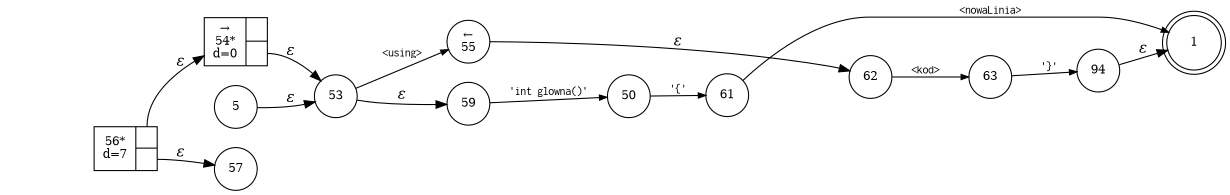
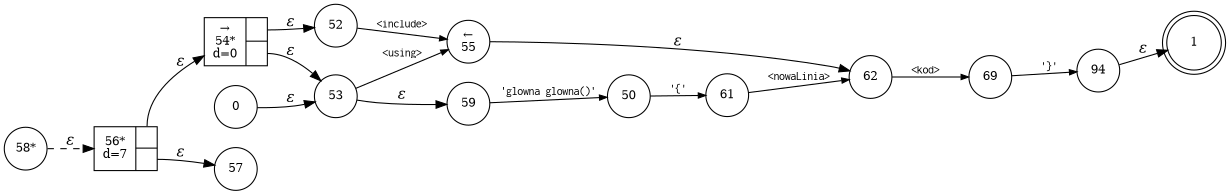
  digraph {
    rankdir=LR
    node [fixedsize=true fontsize=11 shape=circle peripheries=1]
    edge [fontname="Times-Italic"]
    n1 [label=1 shape=doublecircle width=.6 peripheries=""]
-   n2 [label=5 width=.55]
+   n2 [label=0 width=.55]
    n3 [label=53 width=.55]
    n4 [fixedsize=false label="{56*\nd=7|{<p0>|<p1>}}" shape=record]
    n5 [fixedsize=false label="{&rarr;\n54*\nd=0|{<p0>|<p1>}}" shape=record]
    n6 [label=57 width=.55]
    n7 [label=94 width=.55]
+   n8 [label=52 width=.55]
    n9 [label="&larr;\n55" width=.55]
    n10 [label=62 width=.55]
    n11 [label=59 width=.55]
+   n12 [label="58*" width=.55]
    n13 [label=50 width=.55]
    n14 [label=61 width=.55]
-   n15 [label=63 width=.55]
+   n15 [label=69 width=.55]
    n2 -> n3 [label="&epsilon;"]
    n3 -> n9 [arrowhead=normal arrowsize=.7 fontname=Courier fontsize=11 label="<using>"]
    n3 -> n11 [label="&epsilon;"]
    n4 -> n5 [label="&epsilon;" tailport=p0]
    n4 -> n6 [label="&epsilon;" tailport=p1]
    n5 -> n3 [label="&epsilon;" tailport=p1]
+   n5 -> n8 [label="&epsilon;" tailport=p0]
    n7 -> n1 [label="&epsilon;"]
+   n8 -> n9 [arrowhead=normal arrowsize=.7 fontname=Courier fontsize=11 label="<include>"]
    n9 -> n10 [label="&epsilon;"]
    n10 -> n15 [arrowhead=normal arrowsize=.7 fontname=Courier fontsize=11 label="<kod>"]
-   n11 -> n13 [arrowhead=normal arrowsize=.7 fontname=Courier fontsize=11 label="'int glowna()'"]
+   n11 -> n13 [arrowhead=normal arrowsize=.7 fontname=Courier fontsize=11 label="'glowna glowna()'"]
+   n12 -> n4 [label="&epsilon;" style=dashed]
    n13 -> n14 [arrowhead=normal arrowsize=.7 fontname=Courier fontsize=11 label="'{'"]
-   n14 -> n1 [arrowhead=normal arrowsize=.7 fontname=Courier fontsize=11 label="<nowaLinia>"]
+   n14 -> n10 [arrowhead=normal arrowsize=.7 fontname=Courier fontsize=11 label="<nowaLinia>"]
    n15 -> n7 [arrowhead=normal arrowsize=.7 fontname=Courier fontsize=11 label="'}'"]
  }
